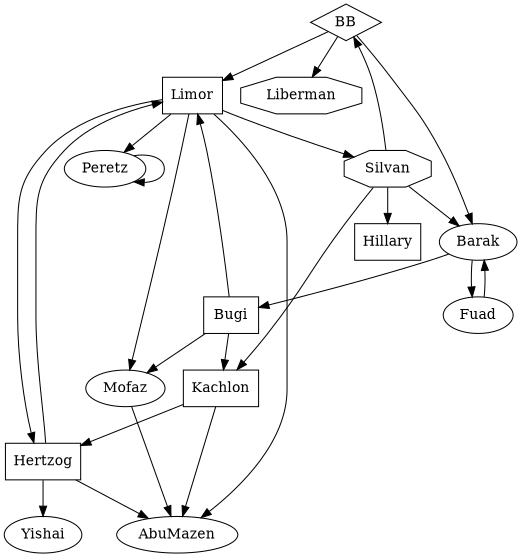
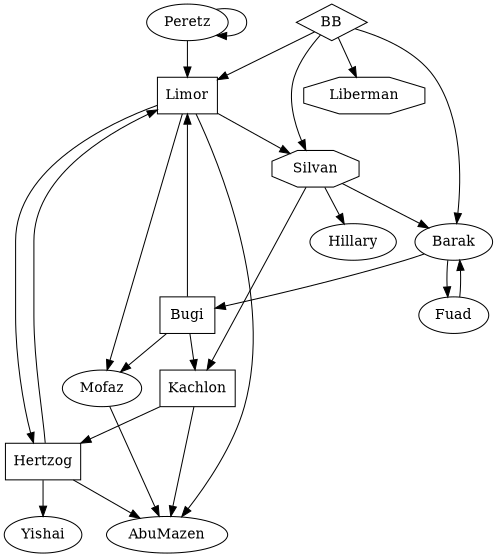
  digraph {
    node [shape=ellipse]
    BB [shape=diamond]
    Limor [shape=box]
    Silvan [shape=octagon]
    Liberman [shape=octagon]
    Barak
    Hertzog [shape=box]
    Peretz
    AbuMazen
    Mofaz
    Kachlon [shape=box]
-   Hillary [shape=box]
+   Hillary
    Bugi [shape=box]
    Fuad
    Yishai
    BB -> Limor
-   Silvan -> BB
+   BB -> Silvan
    BB -> Liberman
    BB -> Barak
    Limor -> Silvan
    Limor -> Hertzog
-   Limor -> Peretz
+   Peretz -> Limor
    Limor -> AbuMazen
    Limor -> Mofaz
    Silvan -> Barak
    Silvan -> Kachlon
    Silvan -> Hillary
    Barak -> Bugi
    Barak -> Fuad
    Hertzog -> Limor
    Hertzog -> AbuMazen
    Hertzog -> Yishai
    Peretz -> Peretz
    Mofaz -> AbuMazen
    Kachlon -> Hertzog
    Kachlon -> AbuMazen
    Bugi -> Limor
    Bugi -> Mofaz
    Bugi -> Kachlon
    Fuad -> Barak
  }
